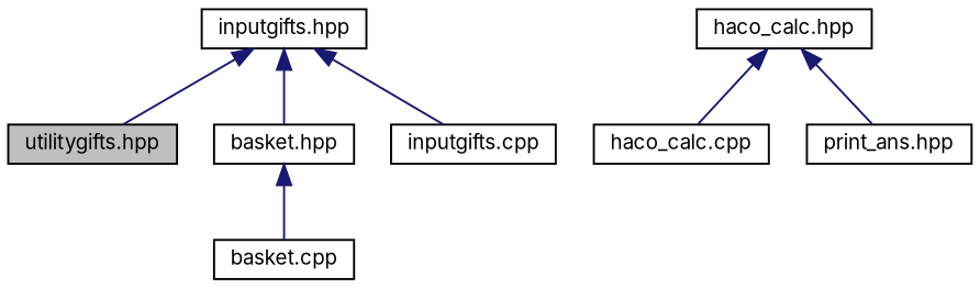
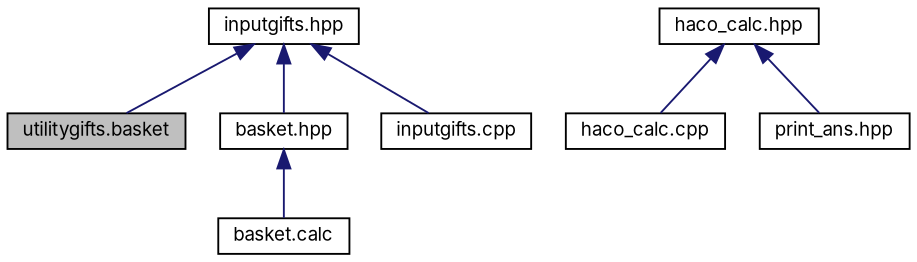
  digraph {
    fontname=Inter
    node [color=black fillcolor=white fontname=Inter fontsize=10 shape=record style=filled]
    edge [color=midnightblue dir=back fontname=Inter fontsize=10 labelfontname=Helvetica labelfontsize=10 style=solid]
-   n1 [fillcolor=grey75 fontcolor=black height=0.2 label="utilitygifts.hpp" width=0.4]
+   n1 [fillcolor=grey75 fontcolor=black height=0.2 label="utilitygifts.basket" width=0.4]
    n2 [height=0.2 label="inputgifts.hpp" width=0.4]
    n3 [height=0.2 label="basket.hpp" width=0.4]
    n4 [height=0.2 label="inputgifts.cpp" width=0.4]
-   n5 [height=0.2 label="basket.cpp" width=0.4]
+   n5 [height=0.2 label="basket.calc" width=0.4]
    n6 [height=0.2 label="haco_calc.hpp" width=0.4]
    n7 [height=0.2 label="haco_calc.cpp" width=0.4]
    n8 [height=0.2 label="print_ans.hpp" width=0.4]
    n2 -> n1
    n2 -> n3
    n2 -> n4
    n3 -> n5
    n6 -> n7
    n6 -> n8
  }
